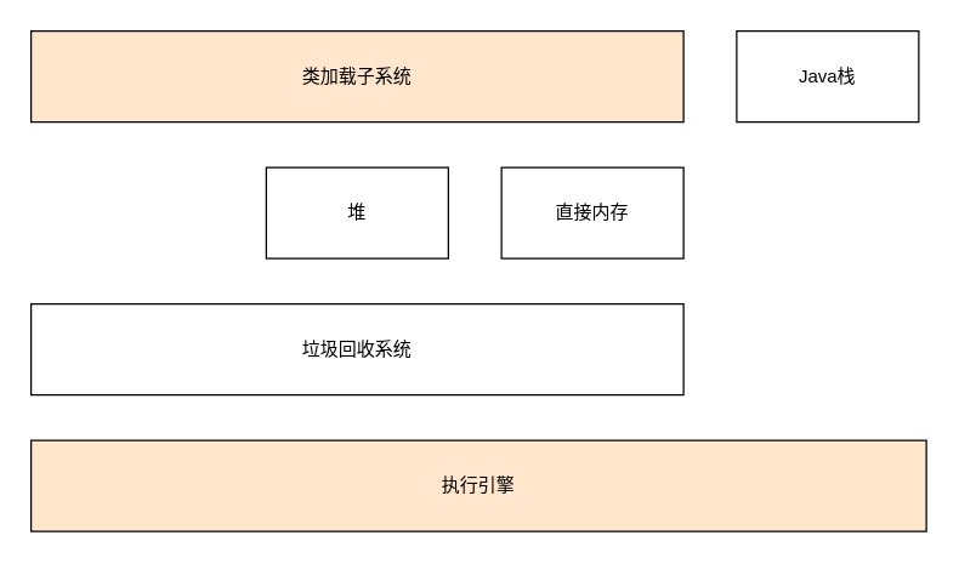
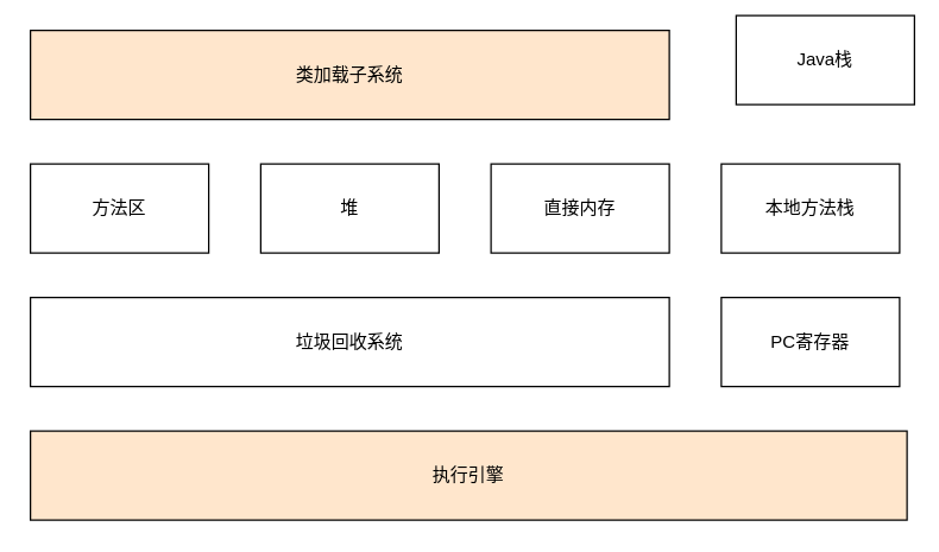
  <mxCell id="0" />
  <mxCell id="1" parent="0" />
  <mxCell id="2" value="类加载子系统" style="rounded=0;whiteSpace=wrap;html=1;fillColor=#ffe6cc;" parent="1" vertex="1"><mxGeometry x="20" y="20" width="430" height="60" as="geometry" /></mxCell>
+ <mxCell id="3" value="方法区" style="rounded=0;whiteSpace=wrap;html=1;" parent="1" vertex="1"><mxGeometry x="20" y="110" width="120" height="60" as="geometry" /></mxCell>
  <mxCell id="4" value="堆" style="rounded=0;whiteSpace=wrap;html=1;" parent="1" vertex="1"><mxGeometry x="175" y="110" width="120" height="60" as="geometry" /></mxCell>
  <mxCell id="5" value="直接内存" style="rounded=0;whiteSpace=wrap;html=1;" parent="1" vertex="1"><mxGeometry x="330" y="110" width="120" height="60" as="geometry" /></mxCell>
  <mxCell id="6" value="垃圾回收系统" style="rounded=0;whiteSpace=wrap;html=1;" parent="1" vertex="1"><mxGeometry x="20" y="200" width="430" height="60" as="geometry" /></mxCell>
  <mxCell id="7" value="执行引擎" style="rounded=0;whiteSpace=wrap;html=1;fillColor=#ffe6cc;" parent="1" vertex="1"><mxGeometry x="20" y="290" width="590" height="60" as="geometry" /></mxCell>
- <mxCell id="8" value="Java栈" style="rounded=0;whiteSpace=wrap;html=1;" parent="1" vertex="1"><mxGeometry x="485" y="20" width="120" height="60" as="geometry" /></mxCell>
+ <mxCell id="8" value="Java栈" style="rounded=0;whiteSpace=wrap;html=1;" parent="1" vertex="1"><mxGeometry x="495" y="10" width="120" height="60" as="geometry" /></mxCell>
+ <mxCell id="9" value="本地方法栈" style="rounded=0;whiteSpace=wrap;html=1;" parent="1" vertex="1"><mxGeometry x="485" y="110" width="120" height="60" as="geometry" /></mxCell>
+ <mxCell id="10" value="PC寄存器" style="rounded=0;whiteSpace=wrap;html=1;" parent="1" vertex="1"><mxGeometry x="485" y="200" width="120" height="60" as="geometry" /></mxCell>
